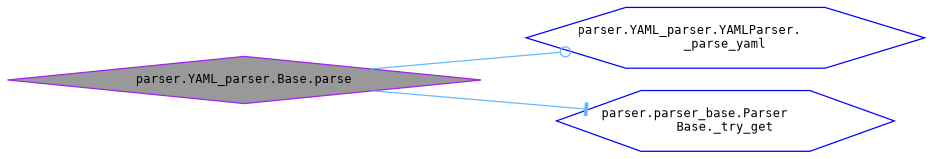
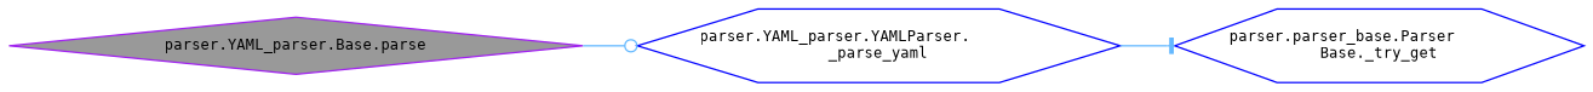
  digraph {
    fontname="DejaVu Sans Mono"
    rankdir=LR
    node [color=blue fillcolor=white fontname="DejaVu Sans Mono" fontsize=10 shape=hexagon style=filled]
    edge [color=steelblue1 fontname="DejaVu Sans Mono" fontsize=10 labelfontname=Helvetica labelfontsize=10 style=solid]
    n1 [color=purple fillcolor=grey60 fontcolor=black height=0.2 label="parser.YAML_parser.Base.parse" shape=diamond width=0.4]
    n2 [height=0.2 label="parser.YAML_parser.YAMLParser.\l_parse_yaml" width=0.4]
    n3 [height=0.2 label="parser.parser_base.Parser\lBase._try_get" width=0.4]
    n1 -> n2 [arrowhead=odot]
-   n1 -> n3 [arrowhead=tee]
+   n2 -> n3 [arrowhead=tee]
  }
